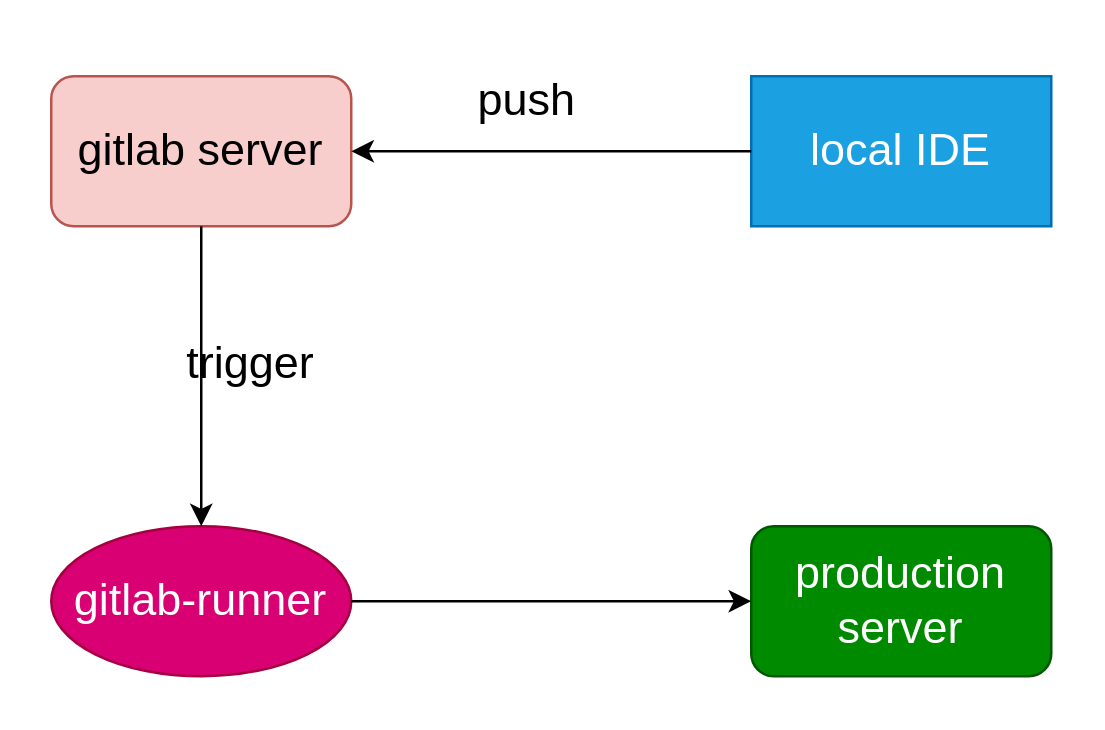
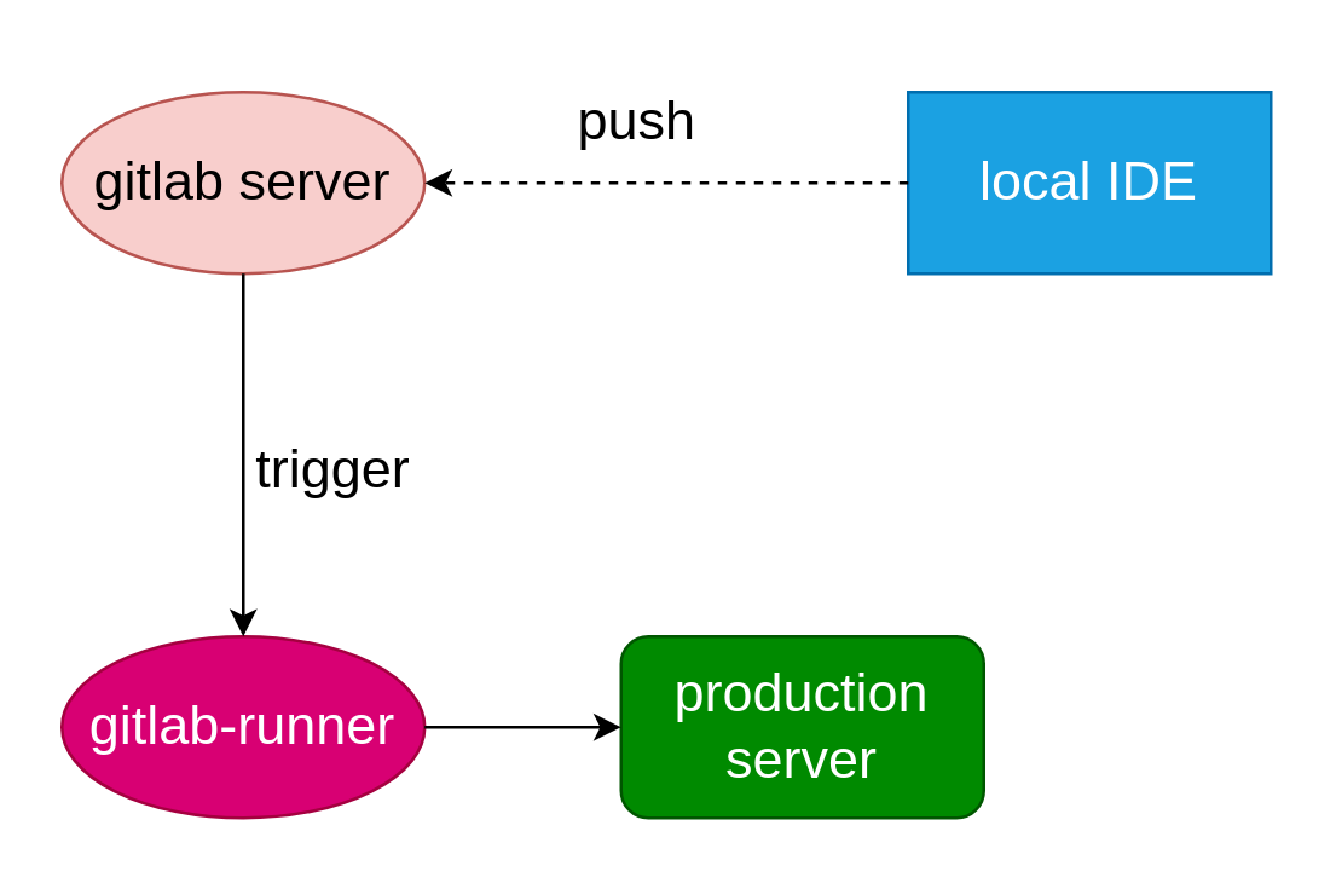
  <mxCell id="0" />
  <mxCell id="1" parent="0" />
- <mxCell id="2" value="&lt;font style=&quot;font-size: 18px;&quot;&gt;gitlab server&lt;/font&gt;" style="rounded=1;whiteSpace=wrap;html=1;fillColor=#f8cecc;strokeColor=#b85450;" vertex="1" parent="1"><mxGeometry x="20" y="30" width="120" height="60" as="geometry" /></mxCell>
+ <mxCell id="2" value="&lt;font style=&quot;font-size: 18px;&quot;&gt;gitlab server&lt;/font&gt;" style="ellipse;whiteSpace=wrap;html=1;fillColor=#f8cecc;strokeColor=#b85450;" vertex="1" parent="1"><mxGeometry x="20" y="30" width="120" height="60" as="geometry" /></mxCell>
  <mxCell id="3" value="gitlab-runner" style="ellipse;whiteSpace=wrap;html=1;fontSize=18;fillColor=#d80073;fontColor=#ffffff;strokeColor=#A50040;" vertex="1" parent="1"><mxGeometry x="20" y="210" width="120" height="60" as="geometry" /></mxCell>
- <mxCell id="4" value="production server" style="rounded=1;whiteSpace=wrap;html=1;fontSize=18;fillColor=#008a00;strokeColor=#005700;fontColor=#ffffff;" vertex="1" parent="1"><mxGeometry x="300" y="210" width="120" height="60" as="geometry" /></mxCell>
+ <mxCell id="4" value="production server" style="rounded=1;whiteSpace=wrap;html=1;fontSize=18;fillColor=#008a00;strokeColor=#005700;fontColor=#ffffff;" vertex="1" parent="1"><mxGeometry x="205" y="210" width="120" height="60" as="geometry" /></mxCell>
  <mxCell id="5" value="" style="endArrow=classic;html=1;rounded=0;fontSize=18;entryX=0.5;entryY=0;entryDx=0;entryDy=0;" edge="1" parent="1" source="2" target="3"><mxGeometry width="50" height="50" relative="1" as="geometry"><mxPoint x="220" y="240" as="sourcePoint" /><mxPoint x="270" y="190" as="targetPoint" /></mxGeometry></mxCell>
  <mxCell id="6" value="" style="endArrow=classic;html=1;rounded=0;fontSize=18;exitX=1;exitY=0.5;exitDx=0;exitDy=0;entryX=0;entryY=0.5;entryDx=0;entryDy=0;" edge="1" parent="1" source="3" target="4"><mxGeometry width="50" height="50" relative="1" as="geometry"><mxPoint x="180" y="270" as="sourcePoint" /><mxPoint x="230" y="220" as="targetPoint" /></mxGeometry></mxCell>
- <mxCell id="7" value="trigger" style="text;html=1;strokeColor=none;fillColor=none;align=center;verticalAlign=middle;whiteSpace=wrap;rounded=0;fontSize=18;" vertex="1" parent="1"><mxGeometry x="70" y="130" width="60" height="30" as="geometry" /></mxCell>
+ <mxCell id="7" value="trigger" style="text;html=1;strokeColor=none;fillColor=none;align=center;verticalAlign=middle;whiteSpace=wrap;rounded=0;fontSize=18;" vertex="1" parent="1"><mxGeometry x="80" y="140" width="60" height="30" as="geometry" /></mxCell>
  <mxCell id="8" value="local IDE" style="rounded=0;whiteSpace=wrap;html=1;fontSize=18;fillColor=#1ba1e2;fontColor=#ffffff;strokeColor=#006EAF;" vertex="1" parent="1"><mxGeometry x="300" y="30" width="120" height="60" as="geometry" /></mxCell>
- <mxCell id="9" value="" style="endArrow=classic;html=1;rounded=0;fontSize=18;exitX=0;exitY=0.5;exitDx=0;exitDy=0;entryX=1;entryY=0.5;entryDx=0;entryDy=0;" edge="1" parent="1" source="8" target="2"><mxGeometry width="50" height="50" relative="1" as="geometry"><mxPoint x="220" y="240" as="sourcePoint" /><mxPoint x="270" y="190" as="targetPoint" /></mxGeometry></mxCell>
+ <mxCell id="9" value="" style="endArrow=classic;html=1;rounded=0;fontSize=18;exitX=0;exitY=0.5;exitDx=0;exitDy=0;entryX=1;entryY=0.5;entryDx=0;entryDy=0;dashed=1;" edge="1" parent="1" source="8" target="2"><mxGeometry width="50" height="50" relative="1" as="geometry"><mxPoint x="220" y="240" as="sourcePoint" /><mxPoint x="270" y="190" as="targetPoint" /></mxGeometry></mxCell>
  <mxCell id="10" value="push" style="text;html=1;align=center;verticalAlign=middle;resizable=0;points=[];autosize=1;strokeColor=none;fillColor=none;fontSize=18;" vertex="1" parent="1"><mxGeometry x="180" y="20" width="60" height="40" as="geometry" /></mxCell>
